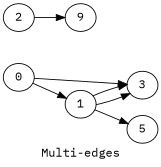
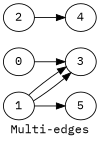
  digraph {
    fontname="IBM Plex Mono"
    fontsize=14
    label="Multi-edges\n"
    rankdir=LR
    splines=false
    node [fillcolor=white fontname="IBM Plex Mono" shape=ellipse style=filled]
    edge [fontname="IBM Plex Mono"]
    0 [height=0.2 width=0.2]
    1 [height=0.2 width=0.2]
    3 [height=0.2 width=0.2]
    5 [height=0.2 width=0.2]
    2 [height=0.2 width=0.2]
-   4 [height=0.2 width=0.2 label=9]
-   0 -> 1
+   4 [height=0.2 width=0.2]
    0 -> 3
    1 -> 3
    1 -> 3
    1 -> 5
    2 -> 4
  }
